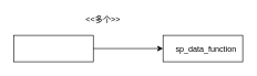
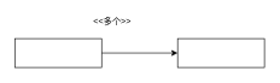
  <mxCell id="0" />
  <mxCell id="1" parent="0" />
  <mxCell id="2" value="" style="rounded=0;whiteSpace=wrap;html=1;" parent="1" vertex="1"><mxGeometry x="20" y="53" width="120" height="40" as="geometry" /></mxCell>
  <mxCell id="3" value="" style="rounded=0;whiteSpace=wrap;html=1;" parent="1" vertex="1"><mxGeometry x="245" y="53" width="120" height="40" as="geometry" /></mxCell>
  <mxCell id="4" value="" edge="1" parent="1" source="2" target="3" as="geometry"><mxGeometry relative="1" as="geometry" /></mxCell>
- <mxCell id="5" value="sp_data_function" style="text;align=center;verticalAlign=middle;resizable=0;points=[];" parent="1" vertex="1"><mxGeometry x="260" y="65.5" width="100" height="15" as="geometry" /></mxCell>
  <mxCell id="6" value="&lt;&lt;多个&gt;&gt;" style="text;align=center;verticalAlign=middle;resizable=0;points=[];" parent="1" vertex="1"><mxGeometry x="125" y="20.5" width="60" height="15" as="geometry" /></mxCell>
